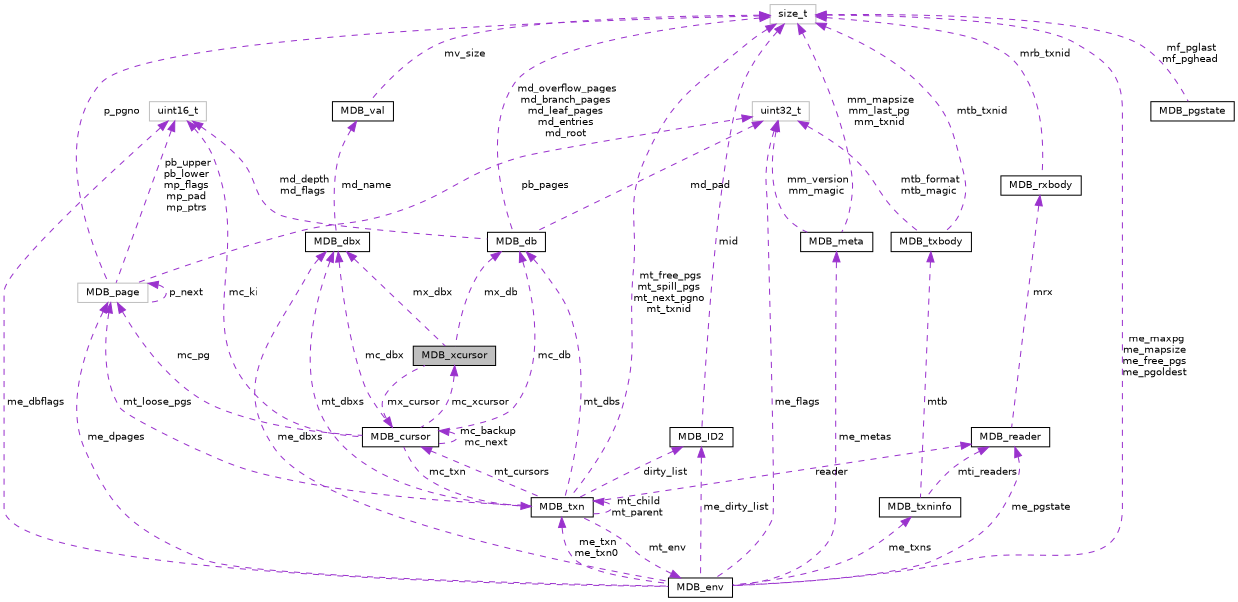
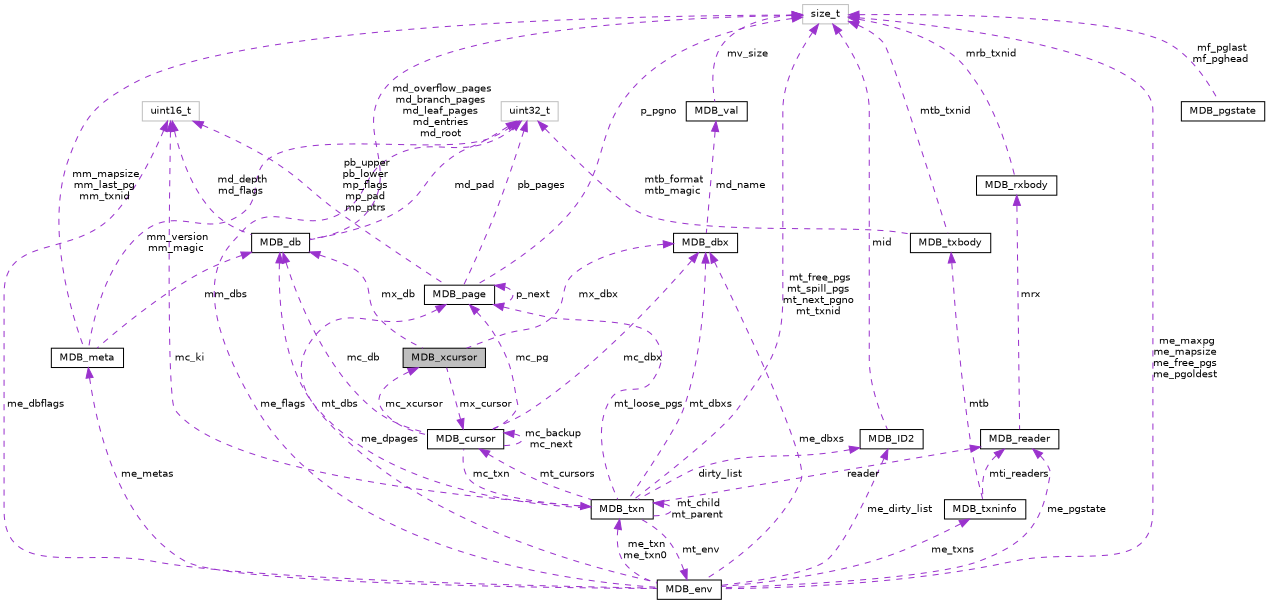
  digraph {
    node [color=black fillcolor=white fontname=Helvetica fontsize=10 shape=record style=filled]
    edge [color=darkorchid3 dir=back fontname=Helvetica fontsize=10 labelfontname=Helvetica labelfontsize=10 style=dashed]
    n1 [fillcolor=grey75 fontcolor=black height=0.2 label=MDB_xcursor width=0.4]
    n2 [height=0.2 label=MDB_cursor width=0.4]
    n3 [height=0.2 label=MDB_txn width=0.4]
    n4 [height=0.2 label=MDB_db width=0.4]
    n5 [height=0.2 label=MDB_meta width=0.4]
    n6 [height=0.2 label=MDB_env width=0.4]
    n7 [color=grey75 height=0.2 label=uint32_t width=0.4]
-   n8 [color=grey75 height=0.2 label=MDB_page width=0.4]
+   n8 [height=0.2 label=MDB_page width=0.4]
    n9 [height=0.2 label=MDB_txbody width=0.4]
    n10 [height=0.2 label=MDB_txninfo width=0.4]
    n11 [color=grey75 height=0.2 label=uint16_t width=0.4]
    n12 [color=grey75 height=0.2 label=size_t width=0.4]
    n13 [height=0.2 label=MDB_val width=0.4]
    n14 [height=0.2 label=MDB_rxbody width=0.4]
    n15 [height=0.2 label=MDB_ID2 width=0.4]
    n16 [height=0.2 label=MDB_pgstate width=0.4]
    n17 [height=0.2 label=MDB_dbx width=0.4]
    n18 [height=0.2 label=MDB_reader width=0.4]
    n1 -> n2 [label=" mc_xcursor"]
    n2 -> n1 [label=" mx_cursor"]
    n2 -> n2 [label=" mc_backup\nmc_next"]
    n2 -> n3 [label=" mt_cursors"]
    n3 -> n2 [label=" mc_txn"]
    n3 -> n3 [label=" mt_child\nmt_parent"]
    n3 -> n6 [label=" me_txn\nme_txn0"]
    n4 -> n1 [label=" mx_db"]
    n4 -> n2 [label=" mc_db"]
    n4 -> n3 [label=" mt_dbs"]
+   n4 -> n5 [label=" mm_dbs"]
    n5 -> n6 [label=" me_metas"]
    n6 -> n3 [label=" mt_env"]
    n7 -> n4 [label=" md_pad"]
    n7 -> n5 [label=" mm_version\nmm_magic"]
    n7 -> n6 [label=" me_flags"]
    n7 -> n8 [label=" pb_pages"]
    n7 -> n9 [label=" mtb_format\nmtb_magic"]
    n8 -> n2 [label=" mc_pg"]
    n8 -> n3 [label=" mt_loose_pgs"]
    n8 -> n6 [label=" me_dpages"]
    n8 -> n8 [label=" p_next"]
    n9 -> n10 [label=" mtb"]
    n10 -> n6 [label=" me_txns"]
-   n11 -> n2 [label=" mc_ki"]
+   n11 -> n3 [label=" mc_ki"]
    n11 -> n4 [label=" md_depth\nmd_flags"]
    n11 -> n6 [label=" me_dbflags"]
    n11 -> n8 [label=" pb_upper\npb_lower\nmp_flags\nmp_pad\nmp_ptrs"]
    n12 -> n3 [label=" mt_free_pgs\nmt_spill_pgs\nmt_next_pgno\nmt_txnid"]
    n12 -> n4 [label=" md_overflow_pages\nmd_branch_pages\nmd_leaf_pages\nmd_entries\nmd_root"]
    n12 -> n5 [label=" mm_mapsize\nmm_last_pg\nmm_txnid"]
    n12 -> n6 [label=" me_maxpg\nme_mapsize\nme_free_pgs\nme_pgoldest"]
    n12 -> n8 [label=" p_pgno"]
    n12 -> n9 [label=" mtb_txnid"]
    n12 -> n13 [label=" mv_size"]
    n12 -> n14 [label=" mrb_txnid"]
    n12 -> n15 [label=" mid"]
    n12 -> n16 [label=" mf_pglast\nmf_pghead"]
    n13 -> n17 [label=" md_name"]
    n14 -> n18 [label=" mrx"]
    n15 -> n3 [label=" dirty_list"]
    n15 -> n6 [label=" me_dirty_list"]
    n17 -> n1 [label=" mx_dbx"]
    n17 -> n2 [label=" mc_dbx"]
    n17 -> n3 [label=" mt_dbxs"]
    n17 -> n6 [label=" me_dbxs"]
    n18 -> n3 [label=" reader"]
    n18 -> n6 [label=" me_pgstate"]
    n18 -> n10 [label=" mti_readers"]
  }
